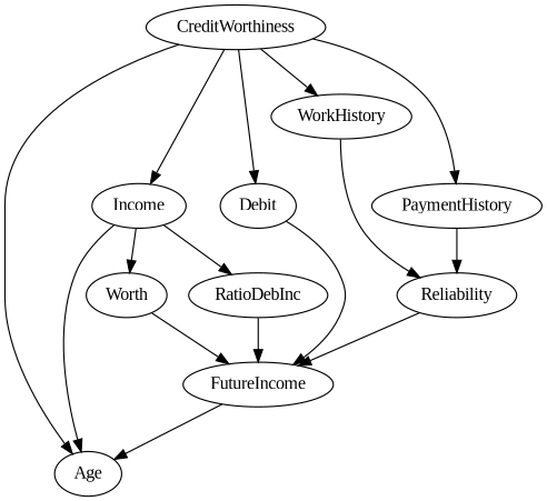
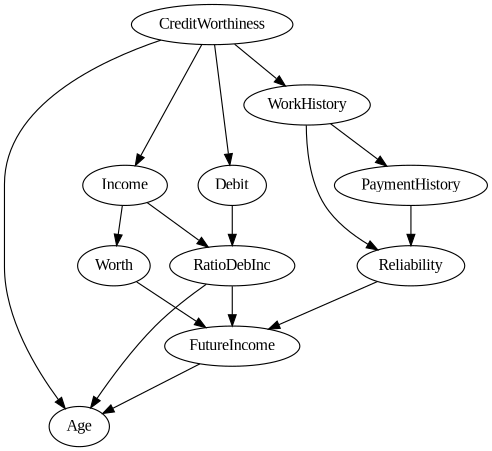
  digraph {
    fontname="Liberation Serif"
    node [fontname="Liberation Serif"]
    edge [fontname="Liberation Serif"]
    CreditWorthiness
    PaymentHistory
    WorkHistory
    Debit
    Income
    Age
    Reliability
    FutureIncome
    RatioDebInc
    Worth
-   CreditWorthiness -> PaymentHistory
+   WorkHistory -> PaymentHistory
    CreditWorthiness -> WorkHistory
    CreditWorthiness -> Debit
    CreditWorthiness -> Income
    CreditWorthiness -> Age
    PaymentHistory -> Reliability
    WorkHistory -> Reliability
-   Debit -> FutureIncome
+   Debit -> RatioDebInc
    Income -> RatioDebInc
    Income -> Worth
    Reliability -> FutureIncome
    FutureIncome -> Age
-   Income -> Age
+   RatioDebInc -> Age
    RatioDebInc -> FutureIncome
    Worth -> FutureIncome
  }
